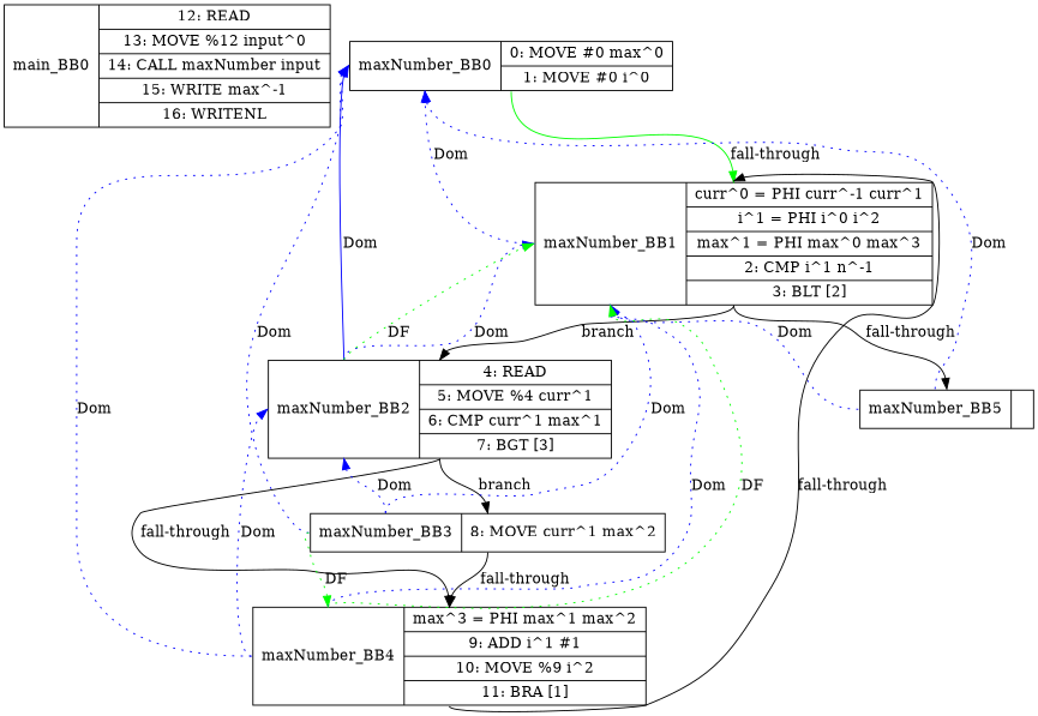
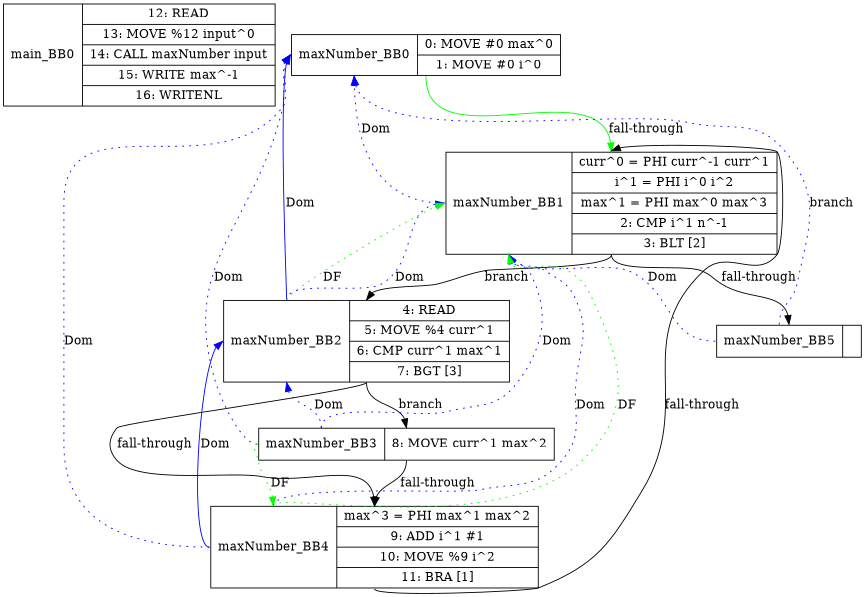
  digraph {
    node [shape=record]
    edge [color=blue headport=b tailport=b style=dotted]
    n1 [label="<b>main_BB0| {12: READ |13: MOVE %12 input^0|14: CALL maxNumber input|15: WRITE max^-1|16: WRITENL }"]
    n2 [label="<b>maxNumber_BB0| {0: MOVE #0 max^0|1: MOVE #0 i^0}"]
    n3 [label="<b>maxNumber_BB1| {curr^0 = PHI curr^-1 curr^1|i^1 = PHI i^0 i^2|max^1 = PHI max^0 max^3|2: CMP i^1 n^-1|3: BLT [2]}"]
    n4 [label="<b>maxNumber_BB2| {4: READ |5: MOVE %4 curr^1|6: CMP curr^1 max^1|7: BGT [3]}"]
    n5 [label="<b>maxNumber_BB5| {}"]
    n6 [label="<b>maxNumber_BB3| {8: MOVE curr^1 max^2}"]
    n7 [label="<b>maxNumber_BB4| {max^3 = PHI max^1 max^2|9: ADD i^1 #1|10: MOVE %9 i^2|11: BRA [1]}"]
    n2 -> n3 [color=green headport=n label="fall-through" tailport=s style=""]
    n3 -> n2 [label=Dom]
    n3 -> n4 [headport=n label=branch tailport=s color="" style=""]
    n3 -> n5 [headport=n label="fall-through" tailport=s color="" style=""]
    n4 -> n2 [label=Dom style=solid]
    n4 -> n3 [label=Dom]
    n4 -> n3 [color=green label=DF]
    n4 -> n6 [headport=n label=branch tailport=s color="" style=""]
    n4 -> n7 [headport=n label="fall-through" tailport=s color="" style=""]
-   n5 -> n2 [label=Dom]
+   n5 -> n2 [label=branch]
    n5 -> n3 [label=Dom]
    n6 -> n2 [label=Dom]
    n6 -> n3 [label=Dom]
    n6 -> n4 [label=Dom]
    n6 -> n7 [headport=n label="fall-through" tailport=s color="" style=""]
    n6 -> n7 [color=green label=DF]
    n7 -> n2 [label=Dom]
    n7 -> n3 [headport=n label="fall-through" tailport=s color="" style=""]
    n7 -> n3 [label=Dom]
    n7 -> n3 [color=green label=DF]
-   n7 -> n4 [label=Dom]
+   n7 -> n4 [label=Dom style=solid]
  }
